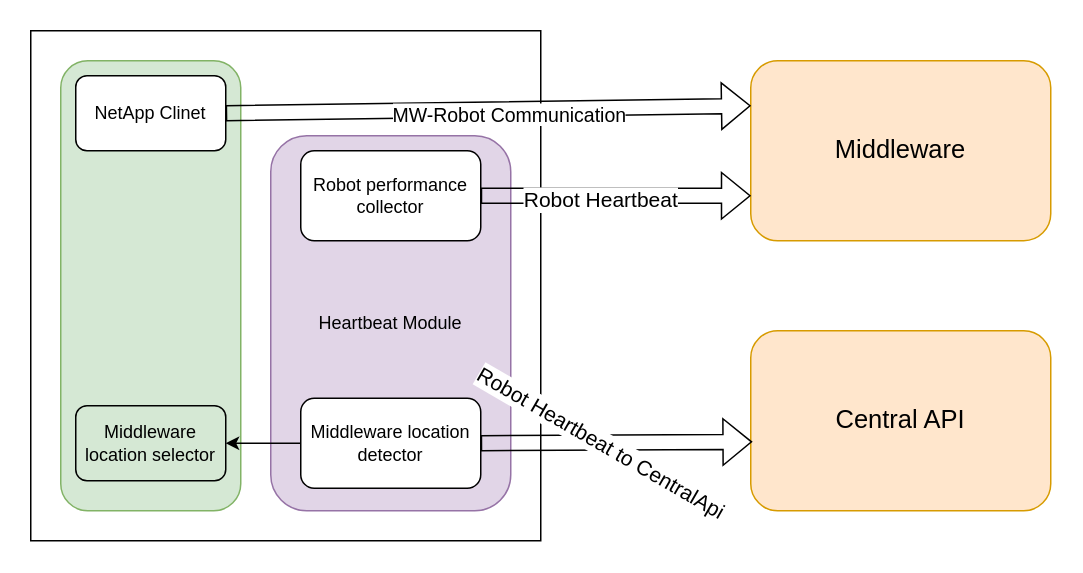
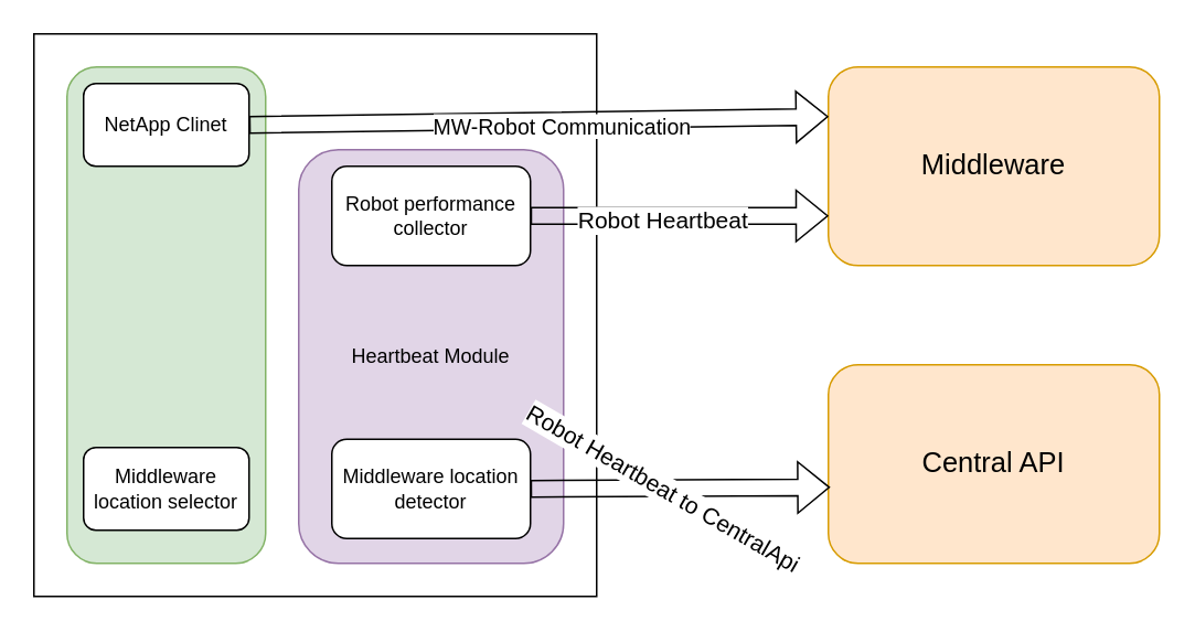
  <mxCell id="0" />
  <mxCell id="1" parent="0" />
  <mxCell id="2" value="" style="whiteSpace=wrap;html=1;aspect=fixed;" parent="1" vertex="1"><mxGeometry x="20" y="20" width="340" height="340" as="geometry" /></mxCell>
  <mxCell id="3" value="&lt;font style=&quot;font-size: 17px;&quot;&gt;Middleware&lt;/font&gt;" style="rounded=1;whiteSpace=wrap;html=1;fillColor=#ffe6cc;strokeColor=#d79b00;" parent="1" vertex="1"><mxGeometry x="500" y="40" width="200" height="120" as="geometry" /></mxCell>
  <mxCell id="4" value="&lt;font style=&quot;font-size: 17px;&quot;&gt;Central API&lt;br&gt;&lt;/font&gt;" style="rounded=1;whiteSpace=wrap;html=1;fillColor=#ffe6cc;strokeColor=#d79b00;" parent="1" vertex="1"><mxGeometry x="500" y="220" width="200" height="120" as="geometry" /></mxCell>
  <mxCell id="5" value="" style="rounded=1;whiteSpace=wrap;html=1;fillColor=#d5e8d4;strokeColor=#82b366;" parent="1" vertex="1"><mxGeometry x="40" y="40" width="120" height="300" as="geometry" /></mxCell>
  <mxCell id="6" value="Heartbeat Module" style="rounded=1;whiteSpace=wrap;html=1;fillColor=#e1d5e7;strokeColor=#9673a6;" parent="1" vertex="1"><mxGeometry x="180" y="90" width="160" height="250" as="geometry" /></mxCell>
  <mxCell id="7" value="" style="shape=flexArrow;endArrow=classic;html=1;rounded=0;entryX=0;entryY=0.25;entryDx=0;entryDy=0;exitX=1;exitY=0.5;exitDx=0;exitDy=0;" parent="1" source="17" target="3" edge="1"><mxGeometry width="50" height="50" relative="1" as="geometry"><mxPoint x="369" y="110" as="sourcePoint" /><mxPoint x="419" y="60" as="targetPoint" /><Array as="points" /></mxGeometry></mxCell>
  <mxCell id="8" value="&lt;font style=&quot;font-size: 13px;&quot;&gt;MW-Robot Communication&lt;/font&gt;" style="edgeLabel;html=1;align=center;verticalAlign=middle;resizable=0;points=[];" parent="7" vertex="1" connectable="0"><mxGeometry x="0.074" y="-3" relative="1" as="geometry"><mxPoint as="offset" /></mxGeometry></mxCell>
  <mxCell id="9" value="" style="shape=flexArrow;endArrow=classic;html=1;rounded=0;entryX=0;entryY=0.75;entryDx=0;entryDy=0;exitX=1;exitY=0.5;exitDx=0;exitDy=0;" parent="1" source="13" target="3" edge="1"><mxGeometry width="50" height="50" relative="1" as="geometry"><mxPoint x="380" y="150" as="sourcePoint" /><mxPoint x="430" y="100" as="targetPoint" /></mxGeometry></mxCell>
  <mxCell id="10" value="&lt;font style=&quot;font-size: 14px;&quot;&gt;Robot Heartbeat&lt;/font&gt;" style="edgeLabel;html=1;align=center;verticalAlign=middle;resizable=0;points=[];" parent="9" vertex="1" connectable="0"><mxGeometry x="-0.119" y="-2" relative="1" as="geometry"><mxPoint as="offset" /></mxGeometry></mxCell>
  <mxCell id="11" value="" style="shape=flexArrow;endArrow=classic;html=1;rounded=0;entryX=0.005;entryY=0.617;entryDx=0;entryDy=0;exitX=1;exitY=0.5;exitDx=0;exitDy=0;entryPerimeter=0;" parent="1" edge="1" target="4" source="14"><mxGeometry width="50" height="50" relative="1" as="geometry"><mxPoint x="340" y="279" as="sourcePoint" /><mxPoint x="499" y="281" as="targetPoint" /></mxGeometry></mxCell>
  <mxCell id="12" value="&lt;font style=&quot;font-size: 14px;&quot;&gt;Robot Heartbeat to CentralApi&lt;br&gt;&lt;/font&gt;" style="edgeLabel;html=1;align=center;verticalAlign=middle;resizable=0;points=[];rotation=30;" parent="11" vertex="1" connectable="0"><mxGeometry x="-0.119" y="-2" relative="1" as="geometry"><mxPoint y="-2" as="offset" /></mxGeometry></mxCell>
  <mxCell id="13" value="Robot performance&lt;br&gt;collector" style="rounded=1;whiteSpace=wrap;html=1;" parent="1" vertex="1"><mxGeometry x="200" y="100" width="120" height="60" as="geometry" /></mxCell>
  <mxCell id="14" value="Middleware location&lt;br&gt;detector" style="rounded=1;whiteSpace=wrap;html=1;" parent="1" vertex="1"><mxGeometry x="200" y="265" width="120" height="60" as="geometry" /></mxCell>
- <mxCell id="15" value="Middleware location selector" style="rounded=1;whiteSpace=wrap;html=1;fillColor=#d5e8d4;" vertex="1" parent="1"><mxGeometry x="50" y="270" width="100" height="50" as="geometry" /></mxCell>
- <mxCell id="16" value="" style="endArrow=classic;html=1;rounded=0;entryX=1;entryY=0.5;entryDx=0;entryDy=0;exitX=0;exitY=0.5;exitDx=0;exitDy=0;" edge="1" parent="1" source="14" target="15"><mxGeometry width="50" height="50" relative="1" as="geometry"><mxPoint x="370" y="190" as="sourcePoint" /><mxPoint x="420" y="140" as="targetPoint" /></mxGeometry></mxCell>
+ <mxCell id="15" value="Middleware location selector" style="rounded=1;whiteSpace=wrap;html=1;" vertex="1" parent="1"><mxGeometry x="50" y="270" width="100" height="50" as="geometry" /></mxCell>
  <mxCell id="17" value="NetApp Clinet" style="rounded=1;whiteSpace=wrap;html=1;" vertex="1" parent="1"><mxGeometry x="50" y="50" width="100" height="50" as="geometry" /></mxCell>
